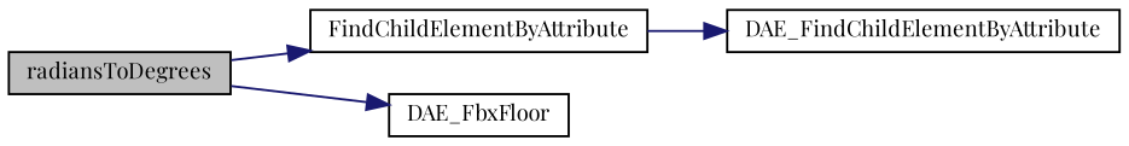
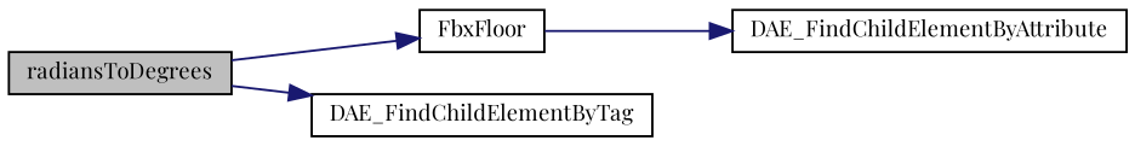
  digraph {
    fontname="Playfair Display"
    rankdir=LR
    node [color=black fillcolor=white fontname="Playfair Display" fontsize=10 shape=record style=filled]
    edge [color=midnightblue fontname="Playfair Display" fontsize=10 labelfontname=Helvetica labelfontsize=10 style=solid]
    n1 [fillcolor=grey75 fontcolor=black height=0.2 label=radiansToDegrees width=0.4]
-   n2 [height=0.2 label=FindChildElementByAttribute width=0.4]
-   n3 [height=0.2 label=DAE_FbxFloor width=0.4]
+   n2 [height=0.2 label=FbxFloor width=0.4]
+   n3 [height=0.2 label=DAE_FindChildElementByTag width=0.4]
    n4 [height=0.2 label=DAE_FindChildElementByAttribute width=0.4]
    n1 -> n2
    n1 -> n3
    n2 -> n4
  }
